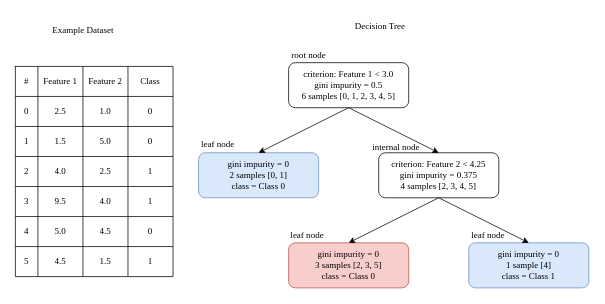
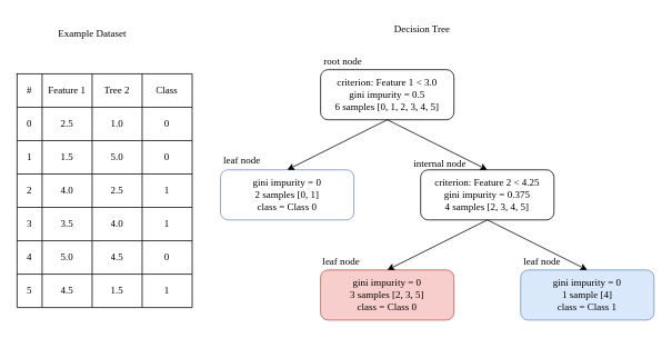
  <mxCell id="0" />
  <mxCell id="1" parent="0" />
  <mxCell id="2" value="&lt;div&gt;criterion: Feature 2 &amp;lt; 4.25&lt;/div&gt;&lt;div&gt;gini impurity = 0.375&lt;/div&gt;&lt;div&gt;4 samples [2, 3, 4, 5]&lt;br&gt;&lt;/div&gt;" style="rounded=1;whiteSpace=wrap;html=1;fontFamily=Times New Roman;" vertex="1" parent="1"><mxGeometry x="504" y="203" width="160" height="60" as="geometry" /></mxCell>
  <mxCell id="3" value="&lt;div&gt;criterion: Feature 1 &amp;lt; 3.0&lt;br&gt;&lt;/div&gt;&lt;div&gt;gini impurity = 0.5&lt;/div&gt;&lt;div&gt;6 samples [0, 1, 2, 3, 4, 5]&lt;br&gt;&lt;/div&gt;" style="rounded=1;whiteSpace=wrap;html=1;fontFamily=Times New Roman;" vertex="1" parent="1"><mxGeometry x="384" y="83" width="160" height="60" as="geometry" /></mxCell>
- <mxCell id="4" value="&lt;div&gt;gini impurity = 0&lt;/div&gt;&lt;div&gt;2 samples [0, 1]&lt;/div&gt;&lt;div&gt;class = Class 0&lt;br&gt;&lt;/div&gt;" style="rounded=1;whiteSpace=wrap;html=1;fontFamily=Times New Roman;fillColor=#dae8fc;strokeColor=#6c8ebf;" vertex="1" parent="1"><mxGeometry x="264" y="203" width="160" height="60" as="geometry" /></mxCell>
+ <mxCell id="4" value="&lt;div&gt;gini impurity = 0&lt;/div&gt;&lt;div&gt;2 samples [0, 1]&lt;/div&gt;&lt;div&gt;class = Class 0&lt;br&gt;&lt;/div&gt;" style="rounded=1;whiteSpace=wrap;html=1;fontFamily=Times New Roman;fillColor=#ffffff;strokeColor=#6c8ebf;" vertex="1" parent="1"><mxGeometry x="264" y="203" width="160" height="60" as="geometry" /></mxCell>
  <mxCell id="5" value="&lt;div&gt;gini impurity = 0&lt;/div&gt;&lt;div&gt;1 sample [4]&lt;/div&gt;&lt;div&gt;class = Class 1&lt;br&gt;&lt;/div&gt;" style="rounded=1;whiteSpace=wrap;html=1;fontFamily=Times New Roman;fillColor=#dae8fc;strokeColor=#6c8ebf;" vertex="1" parent="1"><mxGeometry x="624" y="323" width="160" height="60" as="geometry" /></mxCell>
  <mxCell id="6" value="&lt;div&gt;gini impurity = 0&lt;/div&gt;&lt;div&gt;3 samples [2, 3, 5]&lt;/div&gt;&lt;div&gt;class = Class 0&lt;br&gt;&lt;/div&gt;" style="rounded=1;whiteSpace=wrap;html=1;fontFamily=Times New Roman;fillColor=#f8cecc;strokeColor=#b85450;" vertex="1" parent="1"><mxGeometry x="384" y="323" width="160" height="60" as="geometry" /></mxCell>
  <mxCell id="7" value="leaf node" style="text;html=1;strokeColor=none;fillColor=none;align=center;verticalAlign=middle;whiteSpace=wrap;rounded=0;fontFamily=Times New Roman;" vertex="1" parent="1"><mxGeometry x="260" y="177" width="60" height="30" as="geometry" /></mxCell>
  <mxCell id="8" value="leaf node" style="text;html=1;strokeColor=none;fillColor=none;align=center;verticalAlign=middle;whiteSpace=wrap;rounded=0;fontFamily=Times New Roman;" vertex="1" parent="1"><mxGeometry x="379" y="298" width="60" height="30" as="geometry" /></mxCell>
  <mxCell id="9" value="internal node" style="text;html=1;strokeColor=none;fillColor=none;align=center;verticalAlign=middle;whiteSpace=wrap;rounded=0;fontFamily=Times New Roman;" vertex="1" parent="1"><mxGeometry x="481" y="181" width="93" height="30" as="geometry" /></mxCell>
  <mxCell id="10" value="root node" style="text;html=1;strokeColor=none;fillColor=none;align=center;verticalAlign=middle;whiteSpace=wrap;rounded=0;fontFamily=Times New Roman;" vertex="1" parent="1"><mxGeometry x="381" y="58" width="60" height="30" as="geometry" /></mxCell>
  <mxCell id="11" value="leaf node" style="text;html=1;strokeColor=none;fillColor=none;align=center;verticalAlign=middle;whiteSpace=wrap;rounded=0;fontFamily=Times New Roman;" vertex="1" parent="1"><mxGeometry x="620" y="298" width="60" height="30" as="geometry" /></mxCell>
  <mxCell id="12" value="" style="endArrow=classic;html=1;rounded=0;exitX=0.5;exitY=1;exitDx=0;exitDy=0;entryX=0.5;entryY=0;entryDx=0;entryDy=0;fontFamily=Times New Roman;" edge="1" parent="1" source="3" target="4"><mxGeometry width="50" height="50" relative="1" as="geometry"><mxPoint x="424" y="293" as="sourcePoint" /><mxPoint x="474" y="243" as="targetPoint" /></mxGeometry></mxCell>
  <mxCell id="13" value="" style="endArrow=classic;html=1;rounded=0;exitX=0.5;exitY=1;exitDx=0;exitDy=0;fontFamily=Times New Roman;" edge="1" parent="1" source="3"><mxGeometry width="50" height="50" relative="1" as="geometry"><mxPoint x="474" y="153" as="sourcePoint" /><mxPoint x="584" y="203" as="targetPoint" /></mxGeometry></mxCell>
  <mxCell id="14" value="" style="endArrow=classic;html=1;rounded=0;exitX=0.5;exitY=1;exitDx=0;exitDy=0;entryX=0.5;entryY=0;entryDx=0;entryDy=0;fontFamily=Times New Roman;" edge="1" parent="1" source="2" target="6"><mxGeometry width="50" height="50" relative="1" as="geometry"><mxPoint x="424" y="293" as="sourcePoint" /><mxPoint x="474" y="243" as="targetPoint" /></mxGeometry></mxCell>
  <mxCell id="15" value="" style="endArrow=classic;html=1;rounded=0;entryX=0.5;entryY=0;entryDx=0;entryDy=0;exitX=0.5;exitY=1;exitDx=0;exitDy=0;fontFamily=Times New Roman;" edge="1" parent="1" source="2" target="5"><mxGeometry width="50" height="50" relative="1" as="geometry"><mxPoint x="594" y="273" as="sourcePoint" /><mxPoint x="474" y="333" as="targetPoint" /></mxGeometry></mxCell>
  <mxCell id="16" value="" style="shape=table;startSize=0;container=1;collapsible=0;childLayout=tableLayout;fontFamily=Times New Roman;" vertex="1" parent="1"><mxGeometry x="20" y="88" width="210" height="280" as="geometry" /></mxCell>
  <mxCell id="17" value="" style="shape=tableRow;horizontal=0;startSize=0;swimlaneHead=0;swimlaneBody=0;strokeColor=inherit;top=0;left=0;bottom=0;right=0;collapsible=0;dropTarget=0;fillColor=none;points=[[0,0.5],[1,0.5]];portConstraint=eastwest;fontFamily=Times New Roman;" vertex="1" parent="16"><mxGeometry width="210" height="40" as="geometry" /></mxCell>
  <mxCell id="18" value="#" style="shape=partialRectangle;html=1;whiteSpace=wrap;connectable=0;strokeColor=inherit;overflow=hidden;fillColor=none;top=0;left=0;bottom=0;right=0;pointerEvents=1;fontFamily=Times New Roman;" vertex="1" parent="17"><mxGeometry width="30" height="40" as="geometry"><mxRectangle width="30" height="40" as="alternateBounds" /></mxGeometry></mxCell>
  <mxCell id="19" value="Feature 1" style="shape=partialRectangle;html=1;whiteSpace=wrap;connectable=0;strokeColor=inherit;overflow=hidden;fillColor=none;top=0;left=0;bottom=0;right=0;pointerEvents=1;fontFamily=Times New Roman;" vertex="1" parent="17"><mxGeometry x="30" width="60" height="40" as="geometry"><mxRectangle width="60" height="40" as="alternateBounds" /></mxGeometry></mxCell>
- <mxCell id="20" value="Feature 2" style="shape=partialRectangle;html=1;whiteSpace=wrap;connectable=0;strokeColor=inherit;overflow=hidden;fillColor=none;top=0;left=0;bottom=0;right=0;pointerEvents=1;fontFamily=Times New Roman;" vertex="1" parent="17"><mxGeometry x="90" width="60" height="40" as="geometry"><mxRectangle width="60" height="40" as="alternateBounds" /></mxGeometry></mxCell>
+ <mxCell id="20" value="Tree 2" style="shape=partialRectangle;html=1;whiteSpace=wrap;connectable=0;strokeColor=inherit;overflow=hidden;fillColor=none;top=0;left=0;bottom=0;right=0;pointerEvents=1;fontFamily=Times New Roman;" vertex="1" parent="17"><mxGeometry x="90" width="60" height="40" as="geometry"><mxRectangle width="60" height="40" as="alternateBounds" /></mxGeometry></mxCell>
  <mxCell id="21" value="Class" style="shape=partialRectangle;html=1;whiteSpace=wrap;connectable=0;strokeColor=inherit;overflow=hidden;fillColor=none;top=0;left=0;bottom=0;right=0;pointerEvents=1;fontFamily=Times New Roman;" vertex="1" parent="17"><mxGeometry x="150" width="60" height="40" as="geometry"><mxRectangle width="60" height="40" as="alternateBounds" /></mxGeometry></mxCell>
  <mxCell id="22" value="" style="shape=tableRow;horizontal=0;startSize=0;swimlaneHead=0;swimlaneBody=0;strokeColor=inherit;top=0;left=0;bottom=0;right=0;collapsible=0;dropTarget=0;fillColor=none;points=[[0,0.5],[1,0.5]];portConstraint=eastwest;fontFamily=Times New Roman;" vertex="1" parent="16"><mxGeometry y="40" width="210" height="40" as="geometry" /></mxCell>
  <mxCell id="23" value="0" style="shape=partialRectangle;html=1;whiteSpace=wrap;connectable=0;strokeColor=inherit;overflow=hidden;fillColor=none;top=0;left=0;bottom=0;right=0;pointerEvents=1;fontFamily=Times New Roman;" vertex="1" parent="22"><mxGeometry width="30" height="40" as="geometry"><mxRectangle width="30" height="40" as="alternateBounds" /></mxGeometry></mxCell>
  <mxCell id="24" value="2.5" style="shape=partialRectangle;html=1;whiteSpace=wrap;connectable=0;strokeColor=inherit;overflow=hidden;fillColor=none;top=0;left=0;bottom=0;right=0;pointerEvents=1;fontFamily=Times New Roman;" vertex="1" parent="22"><mxGeometry x="30" width="60" height="40" as="geometry"><mxRectangle width="60" height="40" as="alternateBounds" /></mxGeometry></mxCell>
  <mxCell id="25" value="1.0" style="shape=partialRectangle;html=1;whiteSpace=wrap;connectable=0;strokeColor=inherit;overflow=hidden;fillColor=none;top=0;left=0;bottom=0;right=0;pointerEvents=1;fontFamily=Times New Roman;" vertex="1" parent="22"><mxGeometry x="90" width="60" height="40" as="geometry"><mxRectangle width="60" height="40" as="alternateBounds" /></mxGeometry></mxCell>
  <mxCell id="26" value="0" style="shape=partialRectangle;html=1;whiteSpace=wrap;connectable=0;strokeColor=inherit;overflow=hidden;fillColor=none;top=0;left=0;bottom=0;right=0;pointerEvents=1;fontFamily=Times New Roman;" vertex="1" parent="22"><mxGeometry x="150" width="60" height="40" as="geometry"><mxRectangle width="60" height="40" as="alternateBounds" /></mxGeometry></mxCell>
  <mxCell id="27" value="" style="shape=tableRow;horizontal=0;startSize=0;swimlaneHead=0;swimlaneBody=0;strokeColor=inherit;top=0;left=0;bottom=0;right=0;collapsible=0;dropTarget=0;fillColor=none;points=[[0,0.5],[1,0.5]];portConstraint=eastwest;fontFamily=Times New Roman;" vertex="1" parent="16"><mxGeometry y="80" width="210" height="40" as="geometry" /></mxCell>
  <mxCell id="28" value="1" style="shape=partialRectangle;html=1;whiteSpace=wrap;connectable=0;strokeColor=inherit;overflow=hidden;fillColor=none;top=0;left=0;bottom=0;right=0;pointerEvents=1;fontFamily=Times New Roman;" vertex="1" parent="27"><mxGeometry width="30" height="40" as="geometry"><mxRectangle width="30" height="40" as="alternateBounds" /></mxGeometry></mxCell>
  <mxCell id="29" value="1.5" style="shape=partialRectangle;html=1;whiteSpace=wrap;connectable=0;strokeColor=inherit;overflow=hidden;fillColor=none;top=0;left=0;bottom=0;right=0;pointerEvents=1;fontFamily=Times New Roman;" vertex="1" parent="27"><mxGeometry x="30" width="60" height="40" as="geometry"><mxRectangle width="60" height="40" as="alternateBounds" /></mxGeometry></mxCell>
  <mxCell id="30" value="5.0" style="shape=partialRectangle;html=1;whiteSpace=wrap;connectable=0;strokeColor=inherit;overflow=hidden;fillColor=none;top=0;left=0;bottom=0;right=0;pointerEvents=1;fontFamily=Times New Roman;" vertex="1" parent="27"><mxGeometry x="90" width="60" height="40" as="geometry"><mxRectangle width="60" height="40" as="alternateBounds" /></mxGeometry></mxCell>
  <mxCell id="31" value="0" style="shape=partialRectangle;html=1;whiteSpace=wrap;connectable=0;strokeColor=inherit;overflow=hidden;fillColor=none;top=0;left=0;bottom=0;right=0;pointerEvents=1;fontFamily=Times New Roman;" vertex="1" parent="27"><mxGeometry x="150" width="60" height="40" as="geometry"><mxRectangle width="60" height="40" as="alternateBounds" /></mxGeometry></mxCell>
  <mxCell id="32" value="" style="shape=tableRow;horizontal=0;startSize=0;swimlaneHead=0;swimlaneBody=0;strokeColor=inherit;top=0;left=0;bottom=0;right=0;collapsible=0;dropTarget=0;fillColor=none;points=[[0,0.5],[1,0.5]];portConstraint=eastwest;fontFamily=Times New Roman;" vertex="1" parent="16"><mxGeometry y="120" width="210" height="40" as="geometry" /></mxCell>
  <mxCell id="33" value="2" style="shape=partialRectangle;html=1;whiteSpace=wrap;connectable=0;strokeColor=inherit;overflow=hidden;fillColor=none;top=0;left=0;bottom=0;right=0;pointerEvents=1;fontFamily=Times New Roman;" vertex="1" parent="32"><mxGeometry width="30" height="40" as="geometry"><mxRectangle width="30" height="40" as="alternateBounds" /></mxGeometry></mxCell>
  <mxCell id="34" value="4.0" style="shape=partialRectangle;html=1;whiteSpace=wrap;connectable=0;strokeColor=inherit;overflow=hidden;fillColor=none;top=0;left=0;bottom=0;right=0;pointerEvents=1;fontFamily=Times New Roman;" vertex="1" parent="32"><mxGeometry x="30" width="60" height="40" as="geometry"><mxRectangle width="60" height="40" as="alternateBounds" /></mxGeometry></mxCell>
  <mxCell id="35" value="2.5" style="shape=partialRectangle;html=1;whiteSpace=wrap;connectable=0;strokeColor=inherit;overflow=hidden;fillColor=none;top=0;left=0;bottom=0;right=0;pointerEvents=1;fontFamily=Times New Roman;" vertex="1" parent="32"><mxGeometry x="90" width="60" height="40" as="geometry"><mxRectangle width="60" height="40" as="alternateBounds" /></mxGeometry></mxCell>
  <mxCell id="36" value="1" style="shape=partialRectangle;html=1;whiteSpace=wrap;connectable=0;strokeColor=inherit;overflow=hidden;fillColor=none;top=0;left=0;bottom=0;right=0;pointerEvents=1;fontFamily=Times New Roman;" vertex="1" parent="32"><mxGeometry x="150" width="60" height="40" as="geometry"><mxRectangle width="60" height="40" as="alternateBounds" /></mxGeometry></mxCell>
  <mxCell id="37" value="" style="shape=tableRow;horizontal=0;startSize=0;swimlaneHead=0;swimlaneBody=0;strokeColor=inherit;top=0;left=0;bottom=0;right=0;collapsible=0;dropTarget=0;fillColor=none;points=[[0,0.5],[1,0.5]];portConstraint=eastwest;fontFamily=Times New Roman;" vertex="1" parent="16"><mxGeometry y="160" width="210" height="40" as="geometry" /></mxCell>
  <mxCell id="38" value="3" style="shape=partialRectangle;html=1;whiteSpace=wrap;connectable=0;strokeColor=inherit;overflow=hidden;fillColor=none;top=0;left=0;bottom=0;right=0;pointerEvents=1;fontFamily=Times New Roman;" vertex="1" parent="37"><mxGeometry width="30" height="40" as="geometry"><mxRectangle width="30" height="40" as="alternateBounds" /></mxGeometry></mxCell>
- <mxCell id="39" value="9.5" style="shape=partialRectangle;html=1;whiteSpace=wrap;connectable=0;strokeColor=inherit;overflow=hidden;fillColor=none;top=0;left=0;bottom=0;right=0;pointerEvents=1;fontFamily=Times New Roman;" vertex="1" parent="37"><mxGeometry x="30" width="60" height="40" as="geometry"><mxRectangle width="60" height="40" as="alternateBounds" /></mxGeometry></mxCell>
+ <mxCell id="39" value="3.5" style="shape=partialRectangle;html=1;whiteSpace=wrap;connectable=0;strokeColor=inherit;overflow=hidden;fillColor=none;top=0;left=0;bottom=0;right=0;pointerEvents=1;fontFamily=Times New Roman;" vertex="1" parent="37"><mxGeometry x="30" width="60" height="40" as="geometry"><mxRectangle width="60" height="40" as="alternateBounds" /></mxGeometry></mxCell>
  <mxCell id="40" value="4.0" style="shape=partialRectangle;html=1;whiteSpace=wrap;connectable=0;strokeColor=inherit;overflow=hidden;fillColor=none;top=0;left=0;bottom=0;right=0;pointerEvents=1;fontFamily=Times New Roman;" vertex="1" parent="37"><mxGeometry x="90" width="60" height="40" as="geometry"><mxRectangle width="60" height="40" as="alternateBounds" /></mxGeometry></mxCell>
  <mxCell id="41" value="1" style="shape=partialRectangle;html=1;whiteSpace=wrap;connectable=0;strokeColor=inherit;overflow=hidden;fillColor=none;top=0;left=0;bottom=0;right=0;pointerEvents=1;fontFamily=Times New Roman;" vertex="1" parent="37"><mxGeometry x="150" width="60" height="40" as="geometry"><mxRectangle width="60" height="40" as="alternateBounds" /></mxGeometry></mxCell>
  <mxCell id="42" value="" style="shape=tableRow;horizontal=0;startSize=0;swimlaneHead=0;swimlaneBody=0;strokeColor=inherit;top=0;left=0;bottom=0;right=0;collapsible=0;dropTarget=0;fillColor=none;points=[[0,0.5],[1,0.5]];portConstraint=eastwest;fontFamily=Times New Roman;" vertex="1" parent="16"><mxGeometry y="200" width="210" height="40" as="geometry" /></mxCell>
  <mxCell id="43" value="4" style="shape=partialRectangle;html=1;whiteSpace=wrap;connectable=0;strokeColor=inherit;overflow=hidden;fillColor=none;top=0;left=0;bottom=0;right=0;pointerEvents=1;fontFamily=Times New Roman;" vertex="1" parent="42"><mxGeometry width="30" height="40" as="geometry"><mxRectangle width="30" height="40" as="alternateBounds" /></mxGeometry></mxCell>
  <mxCell id="44" value="5.0" style="shape=partialRectangle;html=1;whiteSpace=wrap;connectable=0;strokeColor=inherit;overflow=hidden;fillColor=none;top=0;left=0;bottom=0;right=0;pointerEvents=1;fontFamily=Times New Roman;" vertex="1" parent="42"><mxGeometry x="30" width="60" height="40" as="geometry"><mxRectangle width="60" height="40" as="alternateBounds" /></mxGeometry></mxCell>
  <mxCell id="45" value="4.5" style="shape=partialRectangle;html=1;whiteSpace=wrap;connectable=0;strokeColor=inherit;overflow=hidden;fillColor=none;top=0;left=0;bottom=0;right=0;pointerEvents=1;fontFamily=Times New Roman;" vertex="1" parent="42"><mxGeometry x="90" width="60" height="40" as="geometry"><mxRectangle width="60" height="40" as="alternateBounds" /></mxGeometry></mxCell>
  <mxCell id="46" value="0" style="shape=partialRectangle;html=1;whiteSpace=wrap;connectable=0;strokeColor=inherit;overflow=hidden;fillColor=none;top=0;left=0;bottom=0;right=0;pointerEvents=1;fontFamily=Times New Roman;" vertex="1" parent="42"><mxGeometry x="150" width="60" height="40" as="geometry"><mxRectangle width="60" height="40" as="alternateBounds" /></mxGeometry></mxCell>
  <mxCell id="47" value="" style="shape=tableRow;horizontal=0;startSize=0;swimlaneHead=0;swimlaneBody=0;strokeColor=inherit;top=0;left=0;bottom=0;right=0;collapsible=0;dropTarget=0;fillColor=none;points=[[0,0.5],[1,0.5]];portConstraint=eastwest;fontFamily=Times New Roman;" vertex="1" parent="16"><mxGeometry y="240" width="210" height="40" as="geometry" /></mxCell>
  <mxCell id="48" value="5" style="shape=partialRectangle;html=1;whiteSpace=wrap;connectable=0;strokeColor=inherit;overflow=hidden;fillColor=none;top=0;left=0;bottom=0;right=0;pointerEvents=1;fontFamily=Times New Roman;" vertex="1" parent="47"><mxGeometry width="30" height="40" as="geometry"><mxRectangle width="30" height="40" as="alternateBounds" /></mxGeometry></mxCell>
  <mxCell id="49" value="4.5" style="shape=partialRectangle;html=1;whiteSpace=wrap;connectable=0;strokeColor=inherit;overflow=hidden;fillColor=none;top=0;left=0;bottom=0;right=0;pointerEvents=1;fontFamily=Times New Roman;" vertex="1" parent="47"><mxGeometry x="30" width="60" height="40" as="geometry"><mxRectangle width="60" height="40" as="alternateBounds" /></mxGeometry></mxCell>
  <mxCell id="50" value="1.5" style="shape=partialRectangle;html=1;whiteSpace=wrap;connectable=0;strokeColor=inherit;overflow=hidden;fillColor=none;top=0;left=0;bottom=0;right=0;pointerEvents=1;fontFamily=Times New Roman;" vertex="1" parent="47"><mxGeometry x="90" width="60" height="40" as="geometry"><mxRectangle width="60" height="40" as="alternateBounds" /></mxGeometry></mxCell>
  <mxCell id="51" value="1" style="shape=partialRectangle;html=1;whiteSpace=wrap;connectable=0;strokeColor=inherit;overflow=hidden;fillColor=none;top=0;left=0;bottom=0;right=0;pointerEvents=1;fontFamily=Times New Roman;" vertex="1" parent="47"><mxGeometry x="150" width="60" height="40" as="geometry"><mxRectangle width="60" height="40" as="alternateBounds" /></mxGeometry></mxCell>
  <mxCell id="52" value="Example Dataset" style="text;html=1;strokeColor=none;fillColor=none;align=center;verticalAlign=middle;whiteSpace=wrap;rounded=0;fontFamily=Times New Roman;" vertex="1" parent="1"><mxGeometry x="53.5" y="25" width="113" height="30" as="geometry" /></mxCell>
  <mxCell id="53" value="Decision Tree" style="text;html=1;strokeColor=none;fillColor=none;align=center;verticalAlign=middle;whiteSpace=wrap;rounded=0;fontFamily=Times New Roman;" vertex="1" parent="1"><mxGeometry x="449" y="20" width="114" height="30" as="geometry" /></mxCell>
